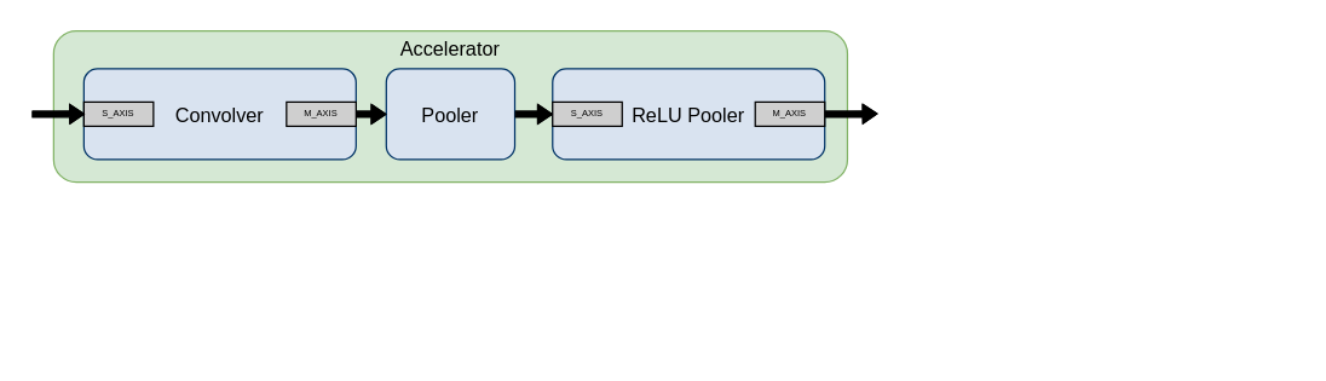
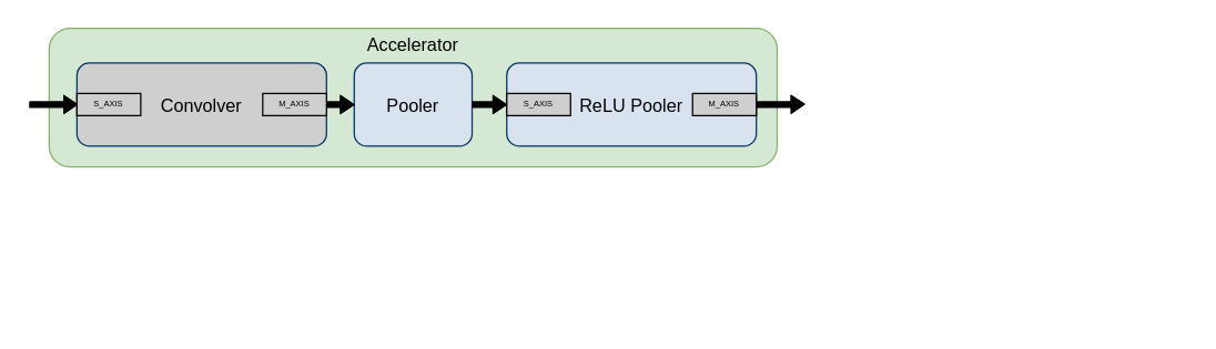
  <mxCell id="0" />
  <mxCell id="1" parent="0" />
  <mxCell id="2" style="edgeStyle=elbowEdgeStyle;rounded=1;entryX=0;entryY=0.25;entryDx=0;entryDy=0;exitX=1;exitY=0.25;exitDx=0;exitDy=0;" parent="1" edge="1"><mxGeometry relative="1" as="geometry"><mxPoint x="755" y="43.75" as="targetPoint" /></mxGeometry></mxCell>
  <mxCell id="3" style="edgeStyle=elbowEdgeStyle;rounded=1;" parent="1" edge="1"><mxGeometry relative="1" as="geometry"><mxPoint x="854.966" y="230" as="targetPoint" /></mxGeometry></mxCell>
  <mxCell id="4" value="Accelerator" style="rounded=1;fillColor=#d5e8d4;strokeColor=#82b366;fontColor=#000000;fontSize=13;labelPosition=center;verticalLabelPosition=top;align=center;verticalAlign=bottom;spacingBottom=-22;" vertex="1" parent="1"><mxGeometry x="35" y="20" width="525" height="100" as="geometry" /></mxCell>
- <mxCell id="5" value="Convolver" style="rounded=1;fillColor=#d9e3f0;strokeColor=#003366;fontColor=#000000;fontSize=13;" vertex="1" parent="1"><mxGeometry x="55" y="45" width="180" height="60" as="geometry" /></mxCell>
+ <mxCell id="5" value="Convolver" style="rounded=1;fillColor=#cfcfcf;strokeColor=#003366;fontColor=#000000;fontSize=13;" vertex="1" parent="1"><mxGeometry x="55" y="45" width="180" height="60" as="geometry" /></mxCell>
  <mxCell id="6" value="Pooler" style="rounded=1;fillColor=#d9e3f0;strokeColor=#003366;fontColor=#000000;fontSize=13;" vertex="1" parent="1"><mxGeometry x="255" y="45" width="85" height="60" as="geometry" /></mxCell>
  <mxCell id="7" value="ReLU Pooler" style="rounded=1;fillColor=#d9e3f0;strokeColor=#003366;fontColor=#000000;fontSize=13;" vertex="1" parent="1"><mxGeometry x="365" y="45" width="180" height="60" as="geometry" /></mxCell>
  <mxCell id="8" value="M_AXIS" style="rounded=0;whiteSpace=wrap;html=1;labelPosition=center;verticalLabelPosition=middle;align=center;verticalAlign=middle;fontSize=6;fillColor=#CFCFCF;strokeColor=default;imageWidth=24;imageHeight=24;strokeWidth=1;" vertex="1" parent="1"><mxGeometry x="499" y="67" width="46" height="16" as="geometry" /></mxCell>
  <mxCell id="9" value="M_AXIS" style="rounded=0;whiteSpace=wrap;html=1;labelPosition=center;verticalLabelPosition=middle;align=center;verticalAlign=middle;fontSize=6;fillColor=#CFCFCF;strokeColor=default;imageWidth=24;imageHeight=24;strokeWidth=1;" vertex="1" parent="1"><mxGeometry x="189" y="67" width="46" height="16" as="geometry" /></mxCell>
  <mxCell id="10" value="S_AXIS" style="rounded=0;whiteSpace=wrap;html=1;labelPosition=center;verticalLabelPosition=middle;align=center;verticalAlign=middle;fontSize=6;fillColor=#CFCFCF;strokeColor=default;imageWidth=24;imageHeight=24;strokeWidth=1;" vertex="1" parent="1"><mxGeometry x="365" y="67" width="46" height="16" as="geometry" /></mxCell>
  <mxCell id="11" value="S_AXIS" style="rounded=0;whiteSpace=wrap;html=1;labelPosition=center;verticalLabelPosition=middle;align=center;verticalAlign=middle;fontSize=6;fillColor=#CFCFCF;strokeColor=default;imageWidth=24;imageHeight=24;strokeWidth=1;" vertex="1" parent="1"><mxGeometry x="55" y="67" width="46" height="16" as="geometry" /></mxCell>
  <mxCell id="12" style="edgeStyle=elbowEdgeStyle;rounded=1;shape=flexArrow;endArrow=block;startFill=0;startArrow=none;arcSize=20;width=4;startSize=2.769;endSize=2.769;endWidth=7.581;startWidth=7.581;fillColor=#000000;entryX=0;entryY=0.75;entryDx=0;entryDy=0;" edge="1" parent="1"><mxGeometry relative="1" as="geometry"><mxPoint x="20.5" y="75.07" as="sourcePoint" /><mxPoint x="55.5" y="74.83" as="targetPoint" /><Array as="points"><mxPoint x="35.5" y="61.83" /></Array></mxGeometry></mxCell>
  <mxCell id="13" style="edgeStyle=elbowEdgeStyle;rounded=1;shape=flexArrow;endArrow=block;startFill=0;startArrow=none;arcSize=20;width=4;startSize=2.769;endSize=2.769;endWidth=7.581;startWidth=7.581;fillColor=#000000;entryX=0;entryY=0.75;entryDx=0;entryDy=0;" edge="1" parent="1"><mxGeometry relative="1" as="geometry"><mxPoint x="545" y="75" as="sourcePoint" /><mxPoint x="580" y="74.76" as="targetPoint" /><Array as="points"><mxPoint x="560" y="61.76" /></Array></mxGeometry></mxCell>
  <mxCell id="14" style="edgeStyle=elbowEdgeStyle;rounded=1;shape=flexArrow;endArrow=block;startFill=0;startArrow=none;arcSize=20;width=4;startSize=2.769;endSize=2.769;endWidth=7.581;startWidth=7.581;fillColor=#000000;" edge="1" parent="1"><mxGeometry relative="1" as="geometry"><mxPoint x="340" y="75" as="sourcePoint" /><mxPoint x="365" y="75" as="targetPoint" /><Array as="points"><mxPoint x="355" y="61.76" /></Array></mxGeometry></mxCell>
  <mxCell id="15" style="edgeStyle=elbowEdgeStyle;rounded=1;shape=flexArrow;endArrow=block;startFill=0;startArrow=none;arcSize=20;width=4;startSize=2.769;endSize=2.769;endWidth=7.581;startWidth=7.581;fillColor=#000000;entryX=0;entryY=0.5;entryDx=0;entryDy=0;exitX=1;exitY=0.5;exitDx=0;exitDy=0;" edge="1" parent="1" source="9" target="6"><mxGeometry relative="1" as="geometry"><mxPoint x="240" y="74.76" as="sourcePoint" /><mxPoint x="265" y="74.76" as="targetPoint" /><Array as="points"><mxPoint x="245" y="70" /></Array></mxGeometry></mxCell>
